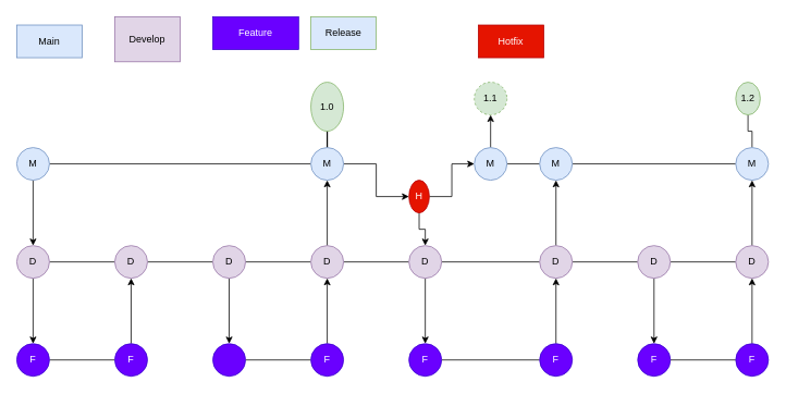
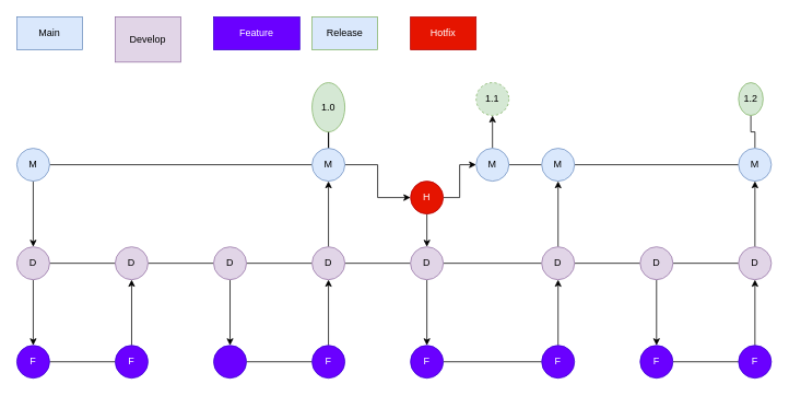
  <mxCell id="0" />
  <mxCell id="1" parent="0" />
- <mxCell id="2" value="Main" style="rounded=0;whiteSpace=wrap;html=1;fillColor=#dae8fc;strokeColor=#6c8ebf;" parent="1" vertex="1"><mxGeometry x="20" y="30" width="80" height="40" as="geometry" /></mxCell>
+ <mxCell id="2" value="Main" style="rounded=0;whiteSpace=wrap;html=1;fillColor=#dae8fc;strokeColor=#6c8ebf;" parent="1" vertex="1"><mxGeometry x="20" y="20" width="80" height="40" as="geometry" /></mxCell>
  <mxCell id="3" value="Develop" style="rounded=0;whiteSpace=wrap;html=1;fillColor=#e1d5e7;strokeColor=#9673a6;" parent="1" vertex="1"><mxGeometry x="140" y="20" width="80" height="55" as="geometry" /></mxCell>
  <mxCell id="4" value="Release" style="rounded=0;whiteSpace=wrap;html=1;fillColor=#dae8fc;strokeColor=#82b366;" parent="1" vertex="1"><mxGeometry x="380" y="20" width="80" height="40" as="geometry" /></mxCell>
  <mxCell id="5" value="Feature" style="rounded=0;whiteSpace=wrap;html=1;fillColor=#6a00ff;strokeColor=#3700CC;fontColor=#ffffff;" parent="1" vertex="1"><mxGeometry x="260" y="20" width="105" height="40" as="geometry" /></mxCell>
- <mxCell id="6" value="Hotfix" style="rounded=0;whiteSpace=wrap;html=1;fillColor=#e51400;strokeColor=#B20000;fontColor=#ffffff;" parent="1" vertex="1"><mxGeometry x="585" y="30" width="80" height="40" as="geometry" /></mxCell>
+ <mxCell id="6" value="Hotfix" style="rounded=0;whiteSpace=wrap;html=1;fillColor=#e51400;strokeColor=#B20000;fontColor=#ffffff;" parent="1" vertex="1"><mxGeometry x="500" y="20" width="80" height="40" as="geometry" /></mxCell>
  <mxCell id="7" value="" style="edgeStyle=orthogonalEdgeStyle;rounded=0;orthogonalLoop=1;jettySize=auto;html=1;" parent="1" source="9" target="12" edge="1"><mxGeometry relative="1" as="geometry" /></mxCell>
  <mxCell id="8" style="edgeStyle=orthogonalEdgeStyle;rounded=0;orthogonalLoop=1;jettySize=auto;html=1;entryX=0;entryY=0.5;entryDx=0;entryDy=0;endArrow=none;endFill=0;" parent="1" source="9" target="29" edge="1"><mxGeometry relative="1" as="geometry" /></mxCell>
  <mxCell id="9" value="M" style="ellipse;whiteSpace=wrap;html=1;aspect=fixed;fillColor=#dae8fc;strokeColor=#6c8ebf;" parent="1" vertex="1"><mxGeometry x="20" y="180" width="40" height="40" as="geometry" /></mxCell>
  <mxCell id="10" value="" style="edgeStyle=orthogonalEdgeStyle;rounded=0;orthogonalLoop=1;jettySize=auto;html=1;" parent="1" source="12" target="14" edge="1"><mxGeometry relative="1" as="geometry" /></mxCell>
  <mxCell id="11" value="" style="edgeStyle=orthogonalEdgeStyle;rounded=0;orthogonalLoop=1;jettySize=auto;html=1;endArrow=none;endFill=0;" parent="1" source="12" target="16" edge="1"><mxGeometry relative="1" as="geometry" /></mxCell>
  <mxCell id="12" value="D" style="ellipse;whiteSpace=wrap;html=1;aspect=fixed;fillColor=#e1d5e7;strokeColor=#9673a6;" parent="1" vertex="1"><mxGeometry x="20" y="300" width="40" height="40" as="geometry" /></mxCell>
  <mxCell id="13" value="" style="edgeStyle=orthogonalEdgeStyle;rounded=0;orthogonalLoop=1;jettySize=auto;html=1;endArrow=none;endFill=0;" parent="1" source="14" target="18" edge="1"><mxGeometry relative="1" as="geometry" /></mxCell>
  <mxCell id="14" value="F" style="ellipse;whiteSpace=wrap;html=1;aspect=fixed;fillColor=#6a00ff;strokeColor=#3700CC;fontColor=#ffffff;" parent="1" vertex="1"><mxGeometry x="20" y="420" width="40" height="40" as="geometry" /></mxCell>
  <mxCell id="15" value="" style="edgeStyle=orthogonalEdgeStyle;rounded=0;orthogonalLoop=1;jettySize=auto;html=1;endArrow=none;endFill=0;" parent="1" source="16" target="21" edge="1"><mxGeometry relative="1" as="geometry" /></mxCell>
  <mxCell id="16" value="D" style="ellipse;whiteSpace=wrap;html=1;aspect=fixed;fillColor=#e1d5e7;strokeColor=#9673a6;" parent="1" vertex="1"><mxGeometry x="140" y="300" width="40" height="40" as="geometry" /></mxCell>
  <mxCell id="17" value="" style="edgeStyle=orthogonalEdgeStyle;rounded=0;orthogonalLoop=1;jettySize=auto;html=1;endArrow=classic;endFill=1;" parent="1" source="18" target="16" edge="1"><mxGeometry relative="1" as="geometry" /></mxCell>
  <mxCell id="18" value="F" style="ellipse;whiteSpace=wrap;html=1;aspect=fixed;fillColor=#6a00ff;strokeColor=#3700CC;fontColor=#ffffff;" parent="1" vertex="1"><mxGeometry x="140" y="420" width="40" height="40" as="geometry" /></mxCell>
  <mxCell id="19" value="" style="edgeStyle=orthogonalEdgeStyle;rounded=0;orthogonalLoop=1;jettySize=auto;html=1;endArrow=classic;endFill=1;" parent="1" source="21" target="23" edge="1"><mxGeometry relative="1" as="geometry" /></mxCell>
  <mxCell id="20" value="" style="edgeStyle=orthogonalEdgeStyle;rounded=0;orthogonalLoop=1;jettySize=auto;html=1;endArrow=none;endFill=0;" parent="1" source="21" target="26" edge="1"><mxGeometry relative="1" as="geometry" /></mxCell>
  <mxCell id="21" value="D" style="ellipse;whiteSpace=wrap;html=1;aspect=fixed;fillColor=#e1d5e7;strokeColor=#9673a6;" parent="1" vertex="1"><mxGeometry x="260" y="300" width="40" height="40" as="geometry" /></mxCell>
  <mxCell id="22" value="" style="edgeStyle=orthogonalEdgeStyle;rounded=0;orthogonalLoop=1;jettySize=auto;html=1;endArrow=none;endFill=0;" parent="1" source="23" target="41" edge="1"><mxGeometry relative="1" as="geometry" /></mxCell>
  <mxCell id="23" value="" style="ellipse;whiteSpace=wrap;html=1;aspect=fixed;fillColor=#6a00ff;strokeColor=#3700CC;fontColor=#ffffff;" parent="1" vertex="1"><mxGeometry x="260" y="420" width="40" height="40" as="geometry" /></mxCell>
  <mxCell id="24" value="" style="edgeStyle=orthogonalEdgeStyle;rounded=0;orthogonalLoop=1;jettySize=auto;html=1;endArrow=classic;endFill=1;" parent="1" source="26" target="29" edge="1"><mxGeometry relative="1" as="geometry" /></mxCell>
  <mxCell id="25" value="" style="edgeStyle=orthogonalEdgeStyle;rounded=0;orthogonalLoop=1;jettySize=auto;html=1;endArrow=none;endFill=0;" parent="1" source="26" target="39" edge="1"><mxGeometry relative="1" as="geometry" /></mxCell>
  <mxCell id="26" value="D" style="ellipse;whiteSpace=wrap;html=1;aspect=fixed;fillColor=#e1d5e7;strokeColor=#9673a6;" parent="1" vertex="1"><mxGeometry x="380" y="300" width="40" height="40" as="geometry" /></mxCell>
  <mxCell id="27" value="" style="edgeStyle=orthogonalEdgeStyle;rounded=0;orthogonalLoop=1;jettySize=auto;html=1;endArrow=none;endFill=0;" parent="1" source="29" target="30" edge="1"><mxGeometry relative="1" as="geometry" /></mxCell>
  <mxCell id="28" value="" style="edgeStyle=orthogonalEdgeStyle;rounded=0;orthogonalLoop=1;jettySize=auto;html=1;endArrow=classic;endFill=1;" parent="1" source="29" target="33" edge="1"><mxGeometry relative="1" as="geometry" /></mxCell>
  <mxCell id="29" value="M" style="ellipse;whiteSpace=wrap;html=1;aspect=fixed;fillColor=#dae8fc;strokeColor=#6c8ebf;" parent="1" vertex="1"><mxGeometry x="380" y="180" width="40" height="40" as="geometry" /></mxCell>
  <mxCell id="30" value="1.0" style="ellipse;whiteSpace=wrap;html=1;aspect=fixed;fillColor=#d5e8d4;strokeColor=#82b366;" parent="1" vertex="1"><mxGeometry x="380" y="100" width="40" height="60" as="geometry" /></mxCell>
  <mxCell id="31" value="" style="edgeStyle=orthogonalEdgeStyle;rounded=0;orthogonalLoop=1;jettySize=auto;html=1;endArrow=classic;endFill=1;" parent="1" source="33" target="36" edge="1"><mxGeometry relative="1" as="geometry" /></mxCell>
  <mxCell id="32" value="" style="edgeStyle=orthogonalEdgeStyle;rounded=0;orthogonalLoop=1;jettySize=auto;html=1;endArrow=classic;endFill=1;" parent="1" source="33" target="39" edge="1"><mxGeometry relative="1" as="geometry" /></mxCell>
- <mxCell id="33" value="H" style="ellipse;whiteSpace=wrap;html=1;aspect=fixed;fillColor=#e51400;strokeColor=#B20000;fontColor=#ffffff;" parent="1" vertex="1"><mxGeometry x="500" y="220" width="25" height="40" as="geometry" /></mxCell>
+ <mxCell id="33" value="H" style="ellipse;whiteSpace=wrap;html=1;aspect=fixed;fillColor=#e51400;strokeColor=#B20000;fontColor=#ffffff;" parent="1" vertex="1"><mxGeometry x="500" y="220" width="40" height="40" as="geometry" /></mxCell>
  <mxCell id="34" value="" style="edgeStyle=orthogonalEdgeStyle;rounded=0;orthogonalLoop=1;jettySize=auto;html=1;endArrow=classic;endFill=1;" parent="1" source="36" target="42" edge="1"><mxGeometry relative="1" as="geometry" /></mxCell>
  <mxCell id="35" value="" style="edgeStyle=orthogonalEdgeStyle;rounded=0;orthogonalLoop=1;jettySize=auto;html=1;endArrow=none;endFill=0;" parent="1" source="36" target="51" edge="1"><mxGeometry relative="1" as="geometry" /></mxCell>
  <mxCell id="36" value="M" style="ellipse;whiteSpace=wrap;html=1;aspect=fixed;fillColor=#dae8fc;strokeColor=#6c8ebf;" parent="1" vertex="1"><mxGeometry x="580" y="180" width="40" height="40" as="geometry" /></mxCell>
  <mxCell id="37" value="" style="edgeStyle=orthogonalEdgeStyle;rounded=0;orthogonalLoop=1;jettySize=auto;html=1;endArrow=none;endFill=0;" parent="1" source="39" target="45" edge="1"><mxGeometry relative="1" as="geometry" /></mxCell>
  <mxCell id="38" value="" style="edgeStyle=orthogonalEdgeStyle;rounded=0;orthogonalLoop=1;jettySize=auto;html=1;endArrow=classic;endFill=1;" parent="1" source="39" target="47" edge="1"><mxGeometry relative="1" as="geometry" /></mxCell>
  <mxCell id="39" value="D" style="ellipse;whiteSpace=wrap;html=1;aspect=fixed;fillColor=#e1d5e7;strokeColor=#9673a6;" parent="1" vertex="1"><mxGeometry x="500" y="300" width="40" height="40" as="geometry" /></mxCell>
  <mxCell id="40" value="" style="edgeStyle=orthogonalEdgeStyle;rounded=0;orthogonalLoop=1;jettySize=auto;html=1;endArrow=classic;endFill=1;" parent="1" source="41" target="26" edge="1"><mxGeometry relative="1" as="geometry" /></mxCell>
  <mxCell id="41" value="F" style="ellipse;whiteSpace=wrap;html=1;aspect=fixed;fillColor=#6a00ff;strokeColor=#3700CC;fontColor=#ffffff;" parent="1" vertex="1"><mxGeometry x="380" y="420" width="40" height="40" as="geometry" /></mxCell>
  <mxCell id="42" value="1.1" style="ellipse;whiteSpace=wrap;html=1;aspect=fixed;fillColor=#d5e8d4;strokeColor=#82b366;dashed=1;" parent="1" vertex="1"><mxGeometry x="580" y="100" width="40" height="40" as="geometry" /></mxCell>
  <mxCell id="43" value="" style="edgeStyle=orthogonalEdgeStyle;rounded=0;orthogonalLoop=1;jettySize=auto;html=1;endArrow=classic;endFill=1;" parent="1" source="45" target="51" edge="1"><mxGeometry relative="1" as="geometry" /></mxCell>
  <mxCell id="44" value="" style="edgeStyle=orthogonalEdgeStyle;rounded=0;orthogonalLoop=1;jettySize=auto;html=1;endArrow=none;endFill=0;" parent="1" source="45" target="54" edge="1"><mxGeometry relative="1" as="geometry" /></mxCell>
  <mxCell id="45" value="D" style="ellipse;whiteSpace=wrap;html=1;aspect=fixed;fillColor=#e1d5e7;strokeColor=#9673a6;" parent="1" vertex="1"><mxGeometry x="660" y="300" width="40" height="40" as="geometry" /></mxCell>
  <mxCell id="46" value="" style="edgeStyle=orthogonalEdgeStyle;rounded=0;orthogonalLoop=1;jettySize=auto;html=1;endArrow=none;endFill=0;" parent="1" source="47" target="49" edge="1"><mxGeometry relative="1" as="geometry" /></mxCell>
  <mxCell id="47" value="F" style="ellipse;whiteSpace=wrap;html=1;aspect=fixed;fillColor=#6a00ff;strokeColor=#3700CC;fontColor=#ffffff;" parent="1" vertex="1"><mxGeometry x="500" y="420" width="40" height="40" as="geometry" /></mxCell>
  <mxCell id="48" value="" style="edgeStyle=orthogonalEdgeStyle;rounded=0;orthogonalLoop=1;jettySize=auto;html=1;endArrow=classic;endFill=1;" parent="1" source="49" target="45" edge="1"><mxGeometry relative="1" as="geometry" /></mxCell>
  <mxCell id="49" value="F" style="ellipse;whiteSpace=wrap;html=1;aspect=fixed;fillColor=#6a00ff;strokeColor=#3700CC;fontColor=#ffffff;" parent="1" vertex="1"><mxGeometry x="660" y="420" width="40" height="40" as="geometry" /></mxCell>
  <mxCell id="50" style="edgeStyle=orthogonalEdgeStyle;rounded=0;orthogonalLoop=1;jettySize=auto;html=1;entryX=0;entryY=0.5;entryDx=0;entryDy=0;endArrow=none;endFill=0;" parent="1" source="51" target="60" edge="1"><mxGeometry relative="1" as="geometry" /></mxCell>
  <mxCell id="51" value="M" style="ellipse;whiteSpace=wrap;html=1;aspect=fixed;fillColor=#dae8fc;strokeColor=#6c8ebf;" parent="1" vertex="1"><mxGeometry x="660" y="180" width="40" height="40" as="geometry" /></mxCell>
  <mxCell id="52" value="" style="edgeStyle=orthogonalEdgeStyle;rounded=0;orthogonalLoop=1;jettySize=auto;html=1;endArrow=classic;endFill=1;" parent="1" source="54" target="56" edge="1"><mxGeometry relative="1" as="geometry" /></mxCell>
  <mxCell id="53" value="" style="edgeStyle=orthogonalEdgeStyle;rounded=0;orthogonalLoop=1;jettySize=auto;html=1;endArrow=none;endFill=0;" parent="1" source="54" target="58" edge="1"><mxGeometry relative="1" as="geometry" /></mxCell>
  <mxCell id="54" value="D" style="ellipse;whiteSpace=wrap;html=1;aspect=fixed;fillColor=#e1d5e7;strokeColor=#9673a6;" parent="1" vertex="1"><mxGeometry x="780" y="300" width="40" height="40" as="geometry" /></mxCell>
  <mxCell id="55" value="" style="edgeStyle=orthogonalEdgeStyle;rounded=0;orthogonalLoop=1;jettySize=auto;html=1;endArrow=none;endFill=0;" parent="1" source="56" target="62" edge="1"><mxGeometry relative="1" as="geometry" /></mxCell>
  <mxCell id="56" value="F" style="ellipse;whiteSpace=wrap;html=1;aspect=fixed;fillColor=#6a00ff;strokeColor=#3700CC;fontColor=#ffffff;" parent="1" vertex="1"><mxGeometry x="780" y="420" width="40" height="40" as="geometry" /></mxCell>
  <mxCell id="57" value="" style="edgeStyle=orthogonalEdgeStyle;rounded=0;orthogonalLoop=1;jettySize=auto;html=1;endArrow=classic;endFill=1;" parent="1" source="58" target="60" edge="1"><mxGeometry relative="1" as="geometry" /></mxCell>
  <mxCell id="58" value="D" style="ellipse;whiteSpace=wrap;html=1;aspect=fixed;fillColor=#e1d5e7;strokeColor=#9673a6;" parent="1" vertex="1"><mxGeometry x="900" y="300" width="40" height="40" as="geometry" /></mxCell>
  <mxCell id="59" value="" style="edgeStyle=orthogonalEdgeStyle;rounded=0;orthogonalLoop=1;jettySize=auto;html=1;endArrow=none;endFill=0;" parent="1" source="60" target="63" edge="1"><mxGeometry relative="1" as="geometry" /></mxCell>
  <mxCell id="60" value="M" style="ellipse;whiteSpace=wrap;html=1;aspect=fixed;fillColor=#dae8fc;strokeColor=#6c8ebf;" parent="1" vertex="1"><mxGeometry x="900" y="180" width="40" height="40" as="geometry" /></mxCell>
  <mxCell id="61" value="" style="edgeStyle=orthogonalEdgeStyle;rounded=0;orthogonalLoop=1;jettySize=auto;html=1;endArrow=classic;endFill=1;" parent="1" source="62" target="58" edge="1"><mxGeometry relative="1" as="geometry" /></mxCell>
  <mxCell id="62" value="F" style="ellipse;whiteSpace=wrap;html=1;aspect=fixed;fillColor=#6a00ff;strokeColor=#3700CC;fontColor=#ffffff;" parent="1" vertex="1"><mxGeometry x="900" y="420" width="40" height="40" as="geometry" /></mxCell>
  <mxCell id="63" value="1.2" style="ellipse;whiteSpace=wrap;html=1;aspect=fixed;fillColor=#d5e8d4;strokeColor=#82b366;" parent="1" vertex="1"><mxGeometry x="900" y="100" width="30" height="40" as="geometry" /></mxCell>
